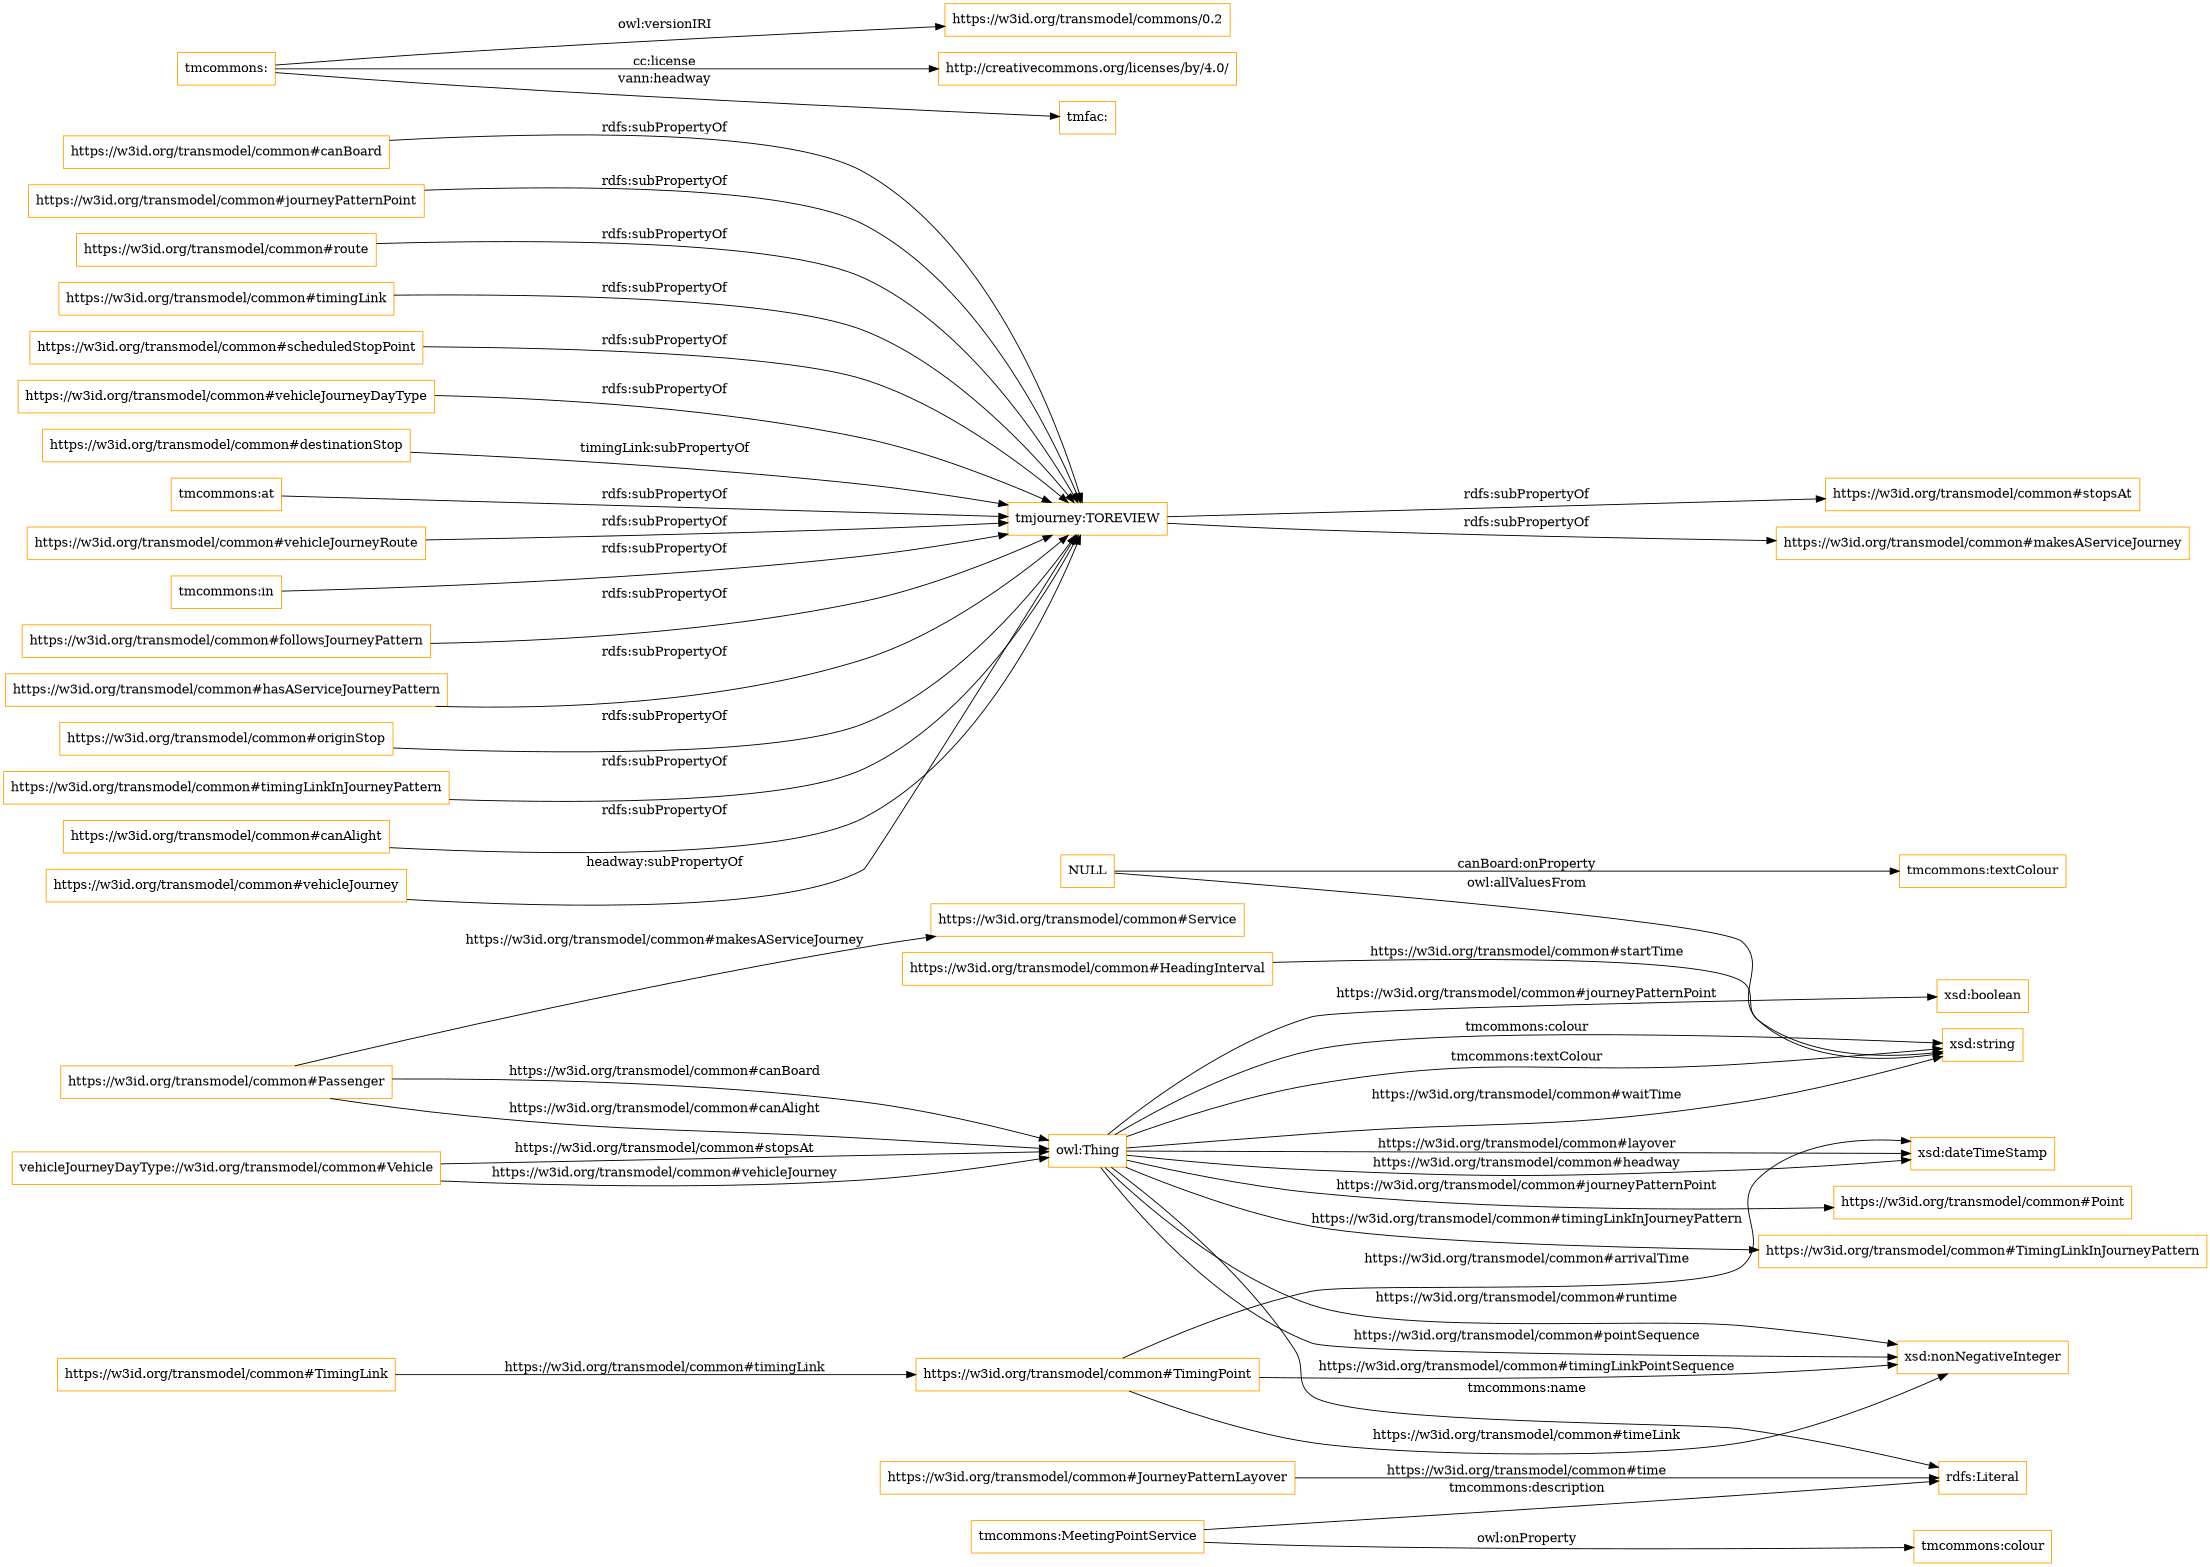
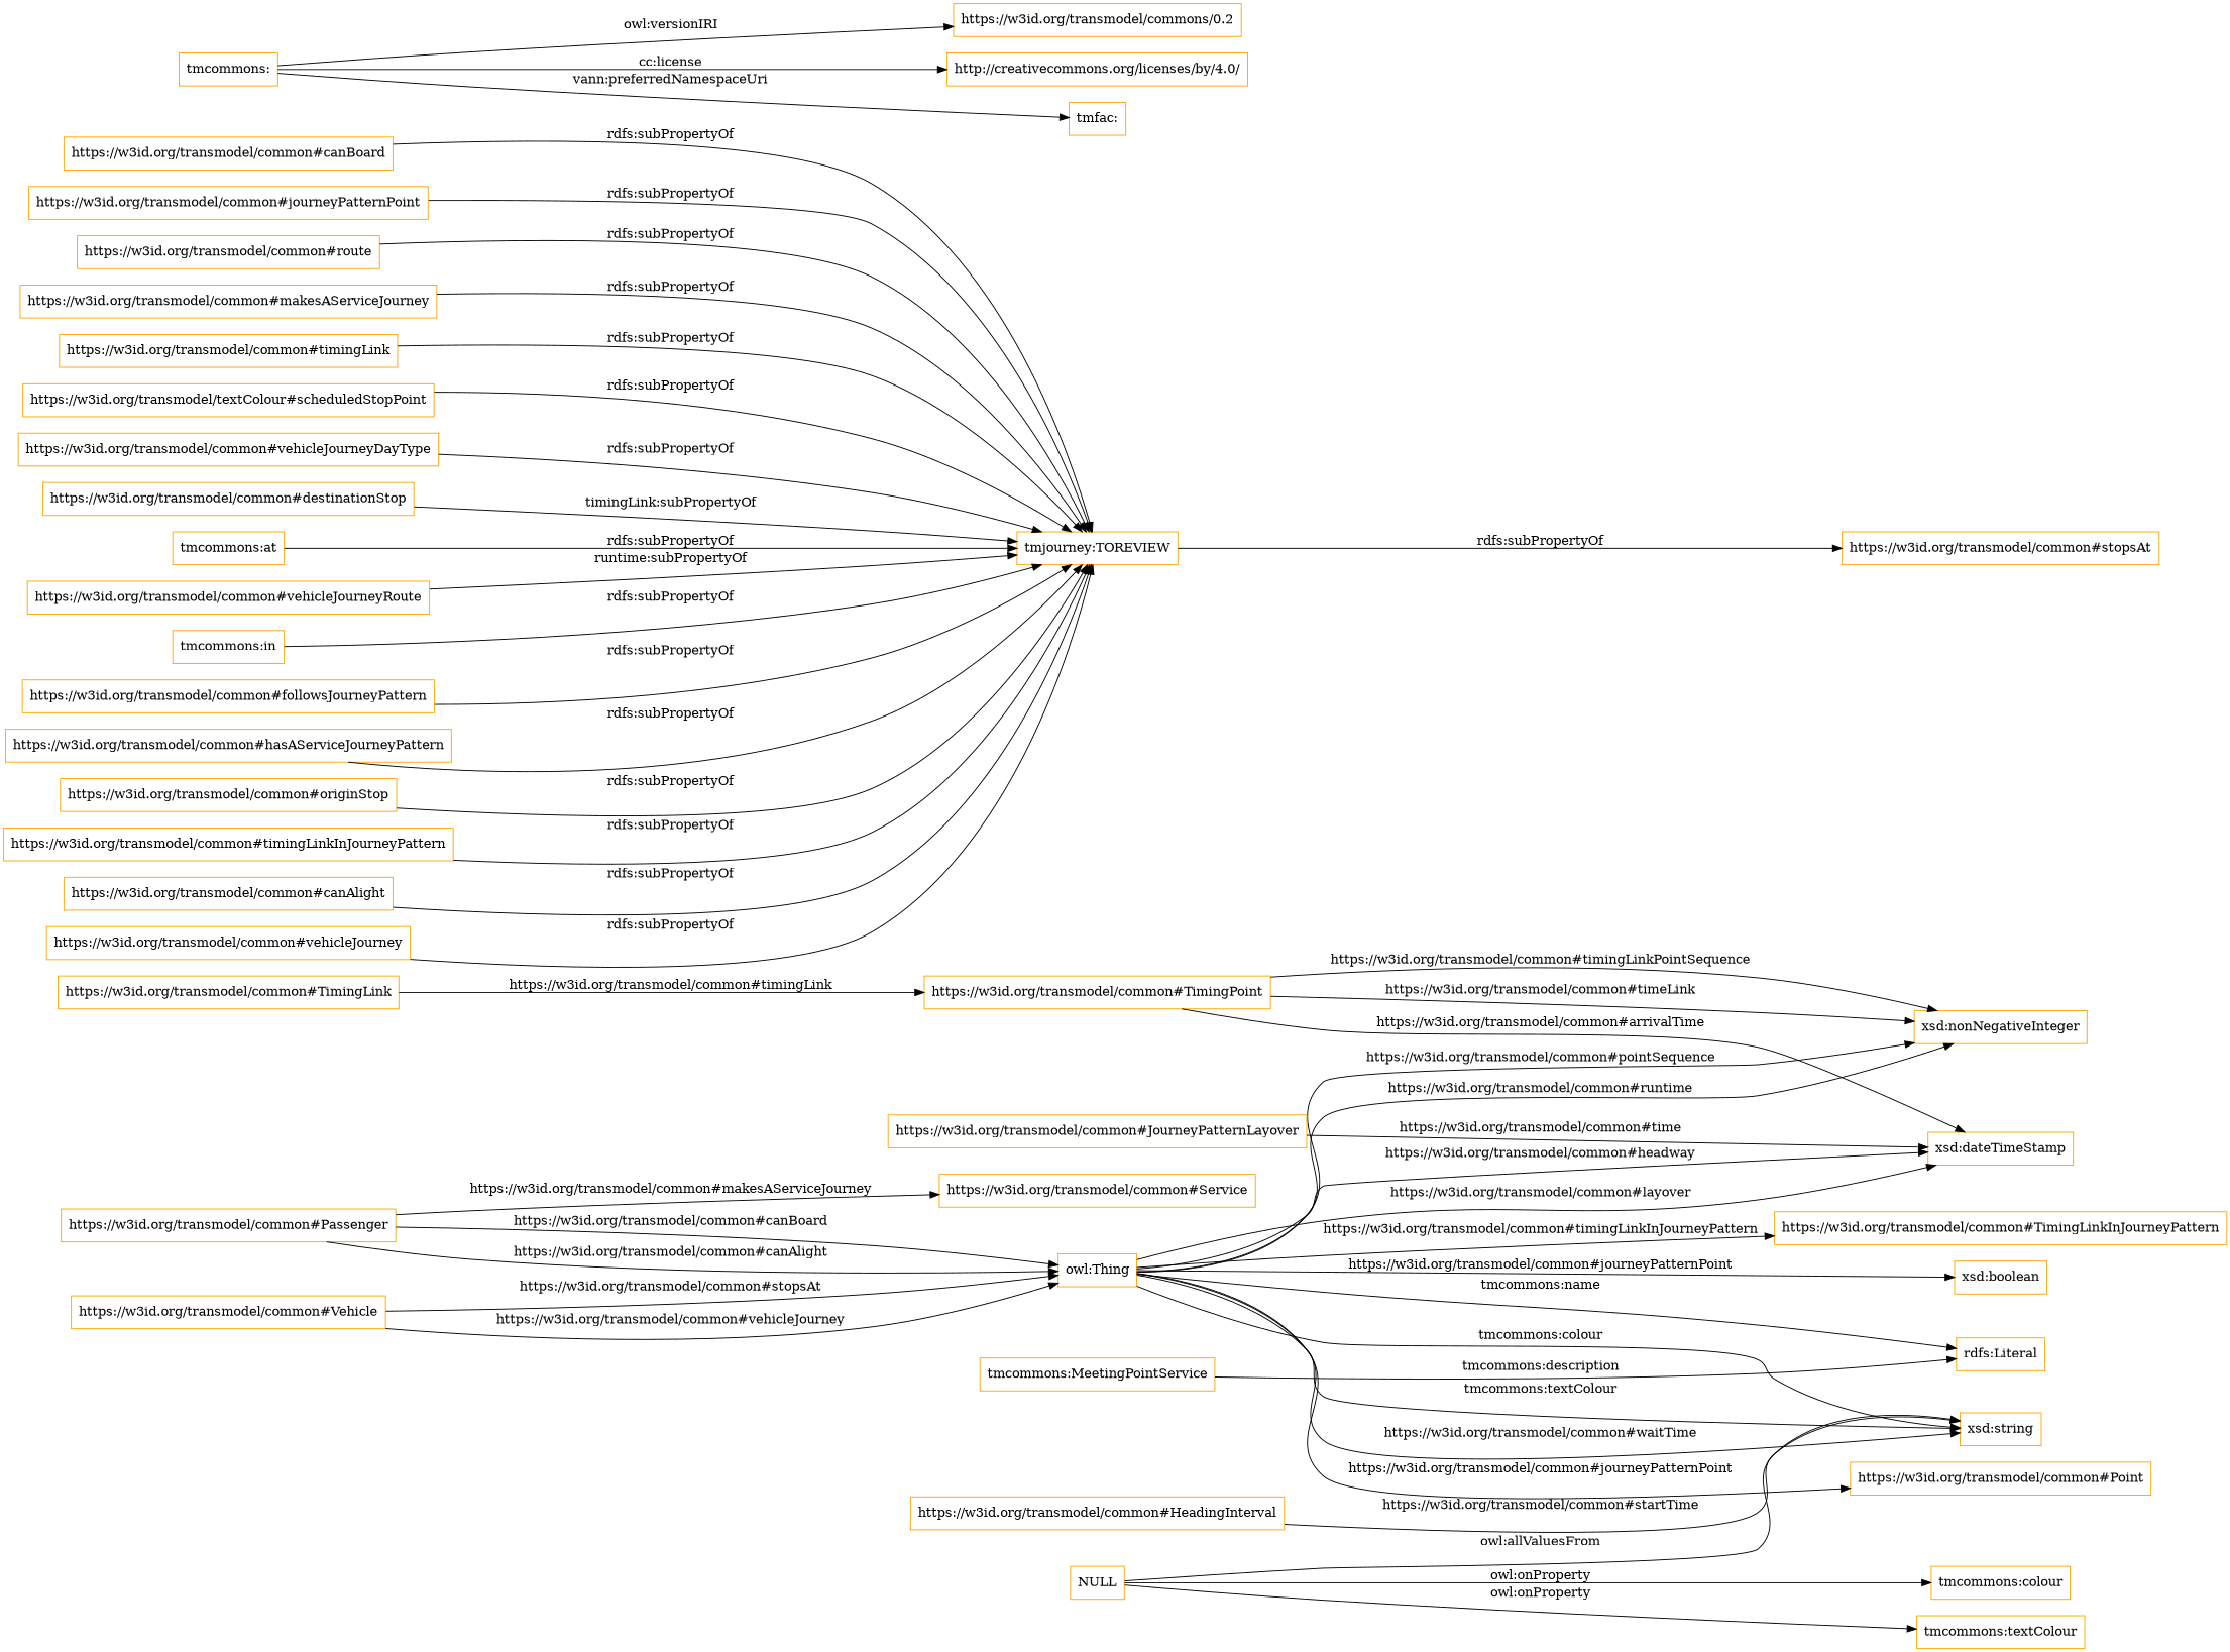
  digraph {
    rankdir=LR
    node [color=orange shape=rectangle]
    "owl:Thing"
    "xsd:dateTimeStamp"
    "xsd:string"
    "xsd:nonNegativeInteger"
    "https://w3id.org/transmodel/common#Point"
    "https://w3id.org/transmodel/common#TimingLinkInJourneyPattern"
    "rdfs:Literal"
    "xsd:boolean"
    "https://w3id.org/transmodel/common#JourneyPatternLayover"
    "https://w3id.org/transmodel/common#TimingLink"
    "https://w3id.org/transmodel/common#TimingPoint"
-   "https://w3id.org/transmodel/common#Vehicle" [label="vehicleJourneyDayType://w3id.org/transmodel/common#Vehicle"]
+   "https://w3id.org/transmodel/common#Vehicle"
    "https://w3id.org/transmodel/common#Passenger"
    "https://w3id.org/transmodel/common#Service"
    "https://w3id.org/transmodel/common#HeadingInterval"
    NULL
    "tmcommons:textColour"
    "tmcommons:colour"
    "https://w3id.org/transmodel/common#canBoard"
    "tmjourney:TOREVIEW"
    "https://w3id.org/transmodel/common#stopsAt"
    "https://w3id.org/transmodel/common#journeyPatternPoint"
    "https://w3id.org/transmodel/common#route"
    "https://w3id.org/transmodel/common#makesAServiceJourney"
    "https://w3id.org/transmodel/common#timingLink"
    "tmcommons:"
    "https://w3id.org/transmodel/commons/0.2"
    "http://creativecommons.org/licenses/by/4.0/"
    "tmfac:"
-   "https://w3id.org/transmodel/common#scheduledStopPoint"
+   "https://w3id.org/transmodel/common#scheduledStopPoint" [label="https://w3id.org/transmodel/textColour#scheduledStopPoint"]
    "https://w3id.org/transmodel/common#vehicleJourneyDayType"
    "https://w3id.org/transmodel/common#destinationStop"
    "tmcommons:at"
    "https://w3id.org/transmodel/common#vehicleJourneyRoute"
    "tmcommons:in"
    "https://w3id.org/transmodel/common#followsJourneyPattern"
    "https://w3id.org/transmodel/common#hasAServiceJourneyPattern"
    "https://w3id.org/transmodel/common#originStop"
    "https://w3id.org/transmodel/common#timingLinkInJourneyPattern"
    "https://w3id.org/transmodel/common#canAlight"
    "https://w3id.org/transmodel/common#vehicleJourney"
    "tmcommons:MeetingPointService"
    "owl:Thing" -> "xsd:dateTimeStamp" [label="https://w3id.org/transmodel/common#layover"]
    "owl:Thing" -> "xsd:dateTimeStamp" [label="https://w3id.org/transmodel/common#headway"]
    "owl:Thing" -> "xsd:string" [label="tmcommons:textColour"]
    "owl:Thing" -> "xsd:string" [label="https://w3id.org/transmodel/common#waitTime"]
    "owl:Thing" -> "xsd:string" [label="tmcommons:colour"]
    "owl:Thing" -> "xsd:nonNegativeInteger" [label="https://w3id.org/transmodel/common#runtime"]
    "owl:Thing" -> "xsd:nonNegativeInteger" [label="https://w3id.org/transmodel/common#pointSequence"]
    "owl:Thing" -> "https://w3id.org/transmodel/common#Point" [label="https://w3id.org/transmodel/common#journeyPatternPoint"]
    "owl:Thing" -> "https://w3id.org/transmodel/common#TimingLinkInJourneyPattern" [label="https://w3id.org/transmodel/common#timingLinkInJourneyPattern"]
    "owl:Thing" -> "rdfs:Literal" [label="tmcommons:name"]
    "owl:Thing" -> "xsd:boolean" [label="https://w3id.org/transmodel/common#journeyPatternPoint"]
-   "https://w3id.org/transmodel/common#JourneyPatternLayover" -> "rdfs:Literal" [label="https://w3id.org/transmodel/common#time"]
+   "https://w3id.org/transmodel/common#JourneyPatternLayover" -> "xsd:dateTimeStamp" [label="https://w3id.org/transmodel/common#time"]
    "https://w3id.org/transmodel/common#TimingLink" -> "https://w3id.org/transmodel/common#TimingPoint" [label="https://w3id.org/transmodel/common#timingLink"]
    "https://w3id.org/transmodel/common#TimingPoint" -> "xsd:dateTimeStamp" [label="https://w3id.org/transmodel/common#arrivalTime"]
    "https://w3id.org/transmodel/common#TimingPoint" -> "xsd:nonNegativeInteger" [label="https://w3id.org/transmodel/common#timingLinkPointSequence"]
    "https://w3id.org/transmodel/common#TimingPoint" -> "xsd:nonNegativeInteger" [label="https://w3id.org/transmodel/common#timeLink"]
    "https://w3id.org/transmodel/common#Vehicle" -> "owl:Thing" [label="https://w3id.org/transmodel/common#stopsAt"]
    "https://w3id.org/transmodel/common#Vehicle" -> "owl:Thing" [label="https://w3id.org/transmodel/common#vehicleJourney"]
    "https://w3id.org/transmodel/common#Passenger" -> "owl:Thing" [label="https://w3id.org/transmodel/common#canAlight"]
    "https://w3id.org/transmodel/common#Passenger" -> "owl:Thing" [label="https://w3id.org/transmodel/common#canBoard"]
    "https://w3id.org/transmodel/common#Passenger" -> "https://w3id.org/transmodel/common#Service" [label="https://w3id.org/transmodel/common#makesAServiceJourney"]
    "https://w3id.org/transmodel/common#HeadingInterval" -> "xsd:string" [label="https://w3id.org/transmodel/common#startTime"]
    NULL -> "xsd:string" [label="owl:allValuesFrom"]
-   NULL -> "tmcommons:textColour" [label="canBoard:onProperty"]
-   "tmcommons:MeetingPointService" -> "tmcommons:colour" [label="owl:onProperty"]
+   NULL -> "tmcommons:textColour" [label="owl:onProperty"]
+   NULL -> "tmcommons:colour" [label="owl:onProperty"]
    "https://w3id.org/transmodel/common#canBoard" -> "tmjourney:TOREVIEW" [label="rdfs:subPropertyOf"]
    "tmjourney:TOREVIEW" -> "https://w3id.org/transmodel/common#stopsAt" [label="rdfs:subPropertyOf"]
    "https://w3id.org/transmodel/common#journeyPatternPoint" -> "tmjourney:TOREVIEW" [label="rdfs:subPropertyOf"]
    "https://w3id.org/transmodel/common#route" -> "tmjourney:TOREVIEW" [label="rdfs:subPropertyOf"]
-   "tmjourney:TOREVIEW" -> "https://w3id.org/transmodel/common#makesAServiceJourney" [label="rdfs:subPropertyOf"]
+   "https://w3id.org/transmodel/common#makesAServiceJourney" -> "tmjourney:TOREVIEW" [label="rdfs:subPropertyOf"]
    "https://w3id.org/transmodel/common#timingLink" -> "tmjourney:TOREVIEW" [label="rdfs:subPropertyOf"]
    "tmcommons:" -> "https://w3id.org/transmodel/commons/0.2" [label="owl:versionIRI"]
    "tmcommons:" -> "http://creativecommons.org/licenses/by/4.0/" [label="cc:license"]
-   "tmcommons:" -> "tmfac:" [label="vann:headway"]
+   "tmcommons:" -> "tmfac:" [label="vann:preferredNamespaceUri"]
    "https://w3id.org/transmodel/common#scheduledStopPoint" -> "tmjourney:TOREVIEW" [label="rdfs:subPropertyOf"]
    "https://w3id.org/transmodel/common#vehicleJourneyDayType" -> "tmjourney:TOREVIEW" [label="rdfs:subPropertyOf"]
    "https://w3id.org/transmodel/common#destinationStop" -> "tmjourney:TOREVIEW" [label="timingLink:subPropertyOf"]
    "tmcommons:at" -> "tmjourney:TOREVIEW" [label="rdfs:subPropertyOf"]
-   "https://w3id.org/transmodel/common#vehicleJourneyRoute" -> "tmjourney:TOREVIEW" [label="rdfs:subPropertyOf"]
+   "https://w3id.org/transmodel/common#vehicleJourneyRoute" -> "tmjourney:TOREVIEW" [label="runtime:subPropertyOf"]
    "tmcommons:in" -> "tmjourney:TOREVIEW" [label="rdfs:subPropertyOf"]
    "https://w3id.org/transmodel/common#followsJourneyPattern" -> "tmjourney:TOREVIEW" [label="rdfs:subPropertyOf"]
    "https://w3id.org/transmodel/common#hasAServiceJourneyPattern" -> "tmjourney:TOREVIEW" [label="rdfs:subPropertyOf"]
    "https://w3id.org/transmodel/common#originStop" -> "tmjourney:TOREVIEW" [label="rdfs:subPropertyOf"]
    "https://w3id.org/transmodel/common#timingLinkInJourneyPattern" -> "tmjourney:TOREVIEW" [label="rdfs:subPropertyOf"]
    "https://w3id.org/transmodel/common#canAlight" -> "tmjourney:TOREVIEW" [label="rdfs:subPropertyOf"]
-   "https://w3id.org/transmodel/common#vehicleJourney" -> "tmjourney:TOREVIEW" [label="headway:subPropertyOf"]
+   "https://w3id.org/transmodel/common#vehicleJourney" -> "tmjourney:TOREVIEW" [label="rdfs:subPropertyOf"]
    "tmcommons:MeetingPointService" -> "rdfs:Literal" [label="tmcommons:description"]
  }
